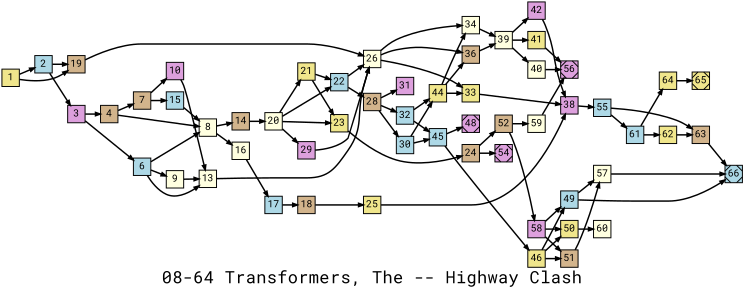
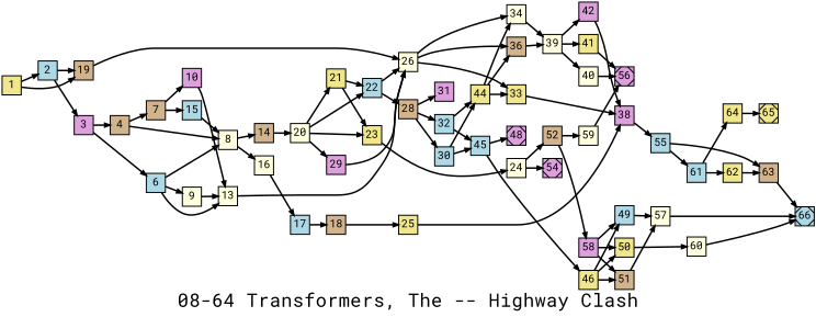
  digraph {
    fontname="Roboto Mono"
    fontsize=36
    label="08-64 Transformers, The -- Highway Clash"
    nodesep=0.35
    ordering=out
    rankdir=LR
    ranksep=0.45
    node [fillcolor=lightyellow fixedsize=true fontname="Roboto Mono" fontsize=20 labelfloat=true margin="0,0" penwidth=2 regular=true shape=rect style=filled]
    edge [fontname="Roboto Mono" fontsize=12 labelfloat=true penwidth=3]
    2 [fillcolor=lightblue]
    1 [fillcolor=khaki]
    19 [fillcolor=tan]
    3 [fillcolor=plum]
    26
    4 [fillcolor=tan]
    6 [fillcolor=lightblue]
    34
    36 [fillcolor=tan]
    33 [fillcolor=khaki]
    7 [fillcolor=tan]
    8
    9
    13
    10 [fillcolor=plum]
    n16 [fillcolor=lightblue label=15]
    14 [fillcolor=tan]
    16
    20
    17 [fillcolor=lightblue]
    21 [fillcolor=khaki]
    22 [fillcolor=lightblue]
    23 [fillcolor=khaki]
    29 [fillcolor=plum]
    18 [fillcolor=tan]
    39
    38 [fillcolor=plum]
    28 [fillcolor=tan]
-   24 [fillcolor=tan]
+   24
    25 [fillcolor=khaki]
    55 [fillcolor=lightblue]
    31 [fillcolor=plum]
    32 [fillcolor=lightblue]
    30 [fillcolor=lightblue]
    52 [fillcolor=tan]
    54 [fillcolor=plum shape=Msquare]
    44 [fillcolor=khaki]
    45 [fillcolor=lightblue]
    59
    58 [fillcolor=plum]
    56 [fillcolor=plum shape=Msquare]
    49 [fillcolor=lightblue]
    50 [fillcolor=khaki]
    51 [fillcolor=tan]
    63 [fillcolor=tan]
    61 [fillcolor=lightblue]
    42 [fillcolor=plum]
    41 [fillcolor=khaki]
    40
    46 [fillcolor=khaki]
    48 [fillcolor=plum shape=Msquare]
    66 [fillcolor=lightblue shape=Msquare]
    64 [fillcolor=khaki]
    62 [fillcolor=khaki]
    57
    60
    65 [fillcolor=khaki shape=Msquare]
    2 -> 19
    2 -> 3
    1 -> 2
    1 -> 19
    19 -> 26
    3 -> 4
    3 -> 6
    26 -> 34
    26 -> 36
    26 -> 33
    4 -> 7
    4 -> 8
    6 -> 8
    6 -> 9
    6 -> 13
    34 -> 39
    36 -> 39
    33 -> 38
    7 -> 10
    7 -> n16
    8 -> 14
    8 -> 16
    9 -> 13
    13 -> 26
    10 -> 13
    n16 -> 8
    14 -> 20
    16 -> 17
    20 -> 21
    20 -> 22
    20 -> 23
    20 -> 29
    17 -> 18
    21 -> 22
    21 -> 23
    22 -> 26
    22 -> 28
    23 -> 24
    29 -> 26
    18 -> 25
    39 -> 42
    39 -> 41
    39 -> 40
    38 -> 55
    28 -> 31
    28 -> 32
    28 -> 30
    24 -> 52
    24 -> 54
    25 -> 38
    55 -> 63
    55 -> 61
    32 -> 44
    32 -> 45
    30 -> 44
    30 -> 45
    52 -> 59
    52 -> 58
    44 -> 34
    44 -> 36
    44 -> 33
    45 -> 46
    45 -> 48
    59 -> 56
    58 -> 49
    58 -> 50
    58 -> 51
    49 -> 57
    50 -> 60
    51 -> 57
    63 -> 66
    61 -> 64
    61 -> 62
    42 -> 38
    41 -> 56
    40 -> 56
    46 -> 49
    46 -> 50
    46 -> 51
    64 -> 65
    62 -> 63
    57 -> 66
-   49 -> 66
+   60 -> 66
  }
